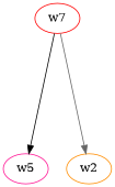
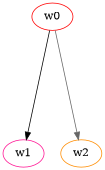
  digraph {
    nodesep=0.3
    rankdir=TB
    ranksep=2
    node [shape=ellipse]
    edge [arrowsize=1 style=solid]
-   w0 [color=red label=w7]
-   w1 [color=deeppink label=w5]
+   w0 [color=red]
+   w1 [color=deeppink]
    w2 [color=darkorange]
    w0 -> w1 [color=black]
    w0 -> w2 [color=gray40]
  }
